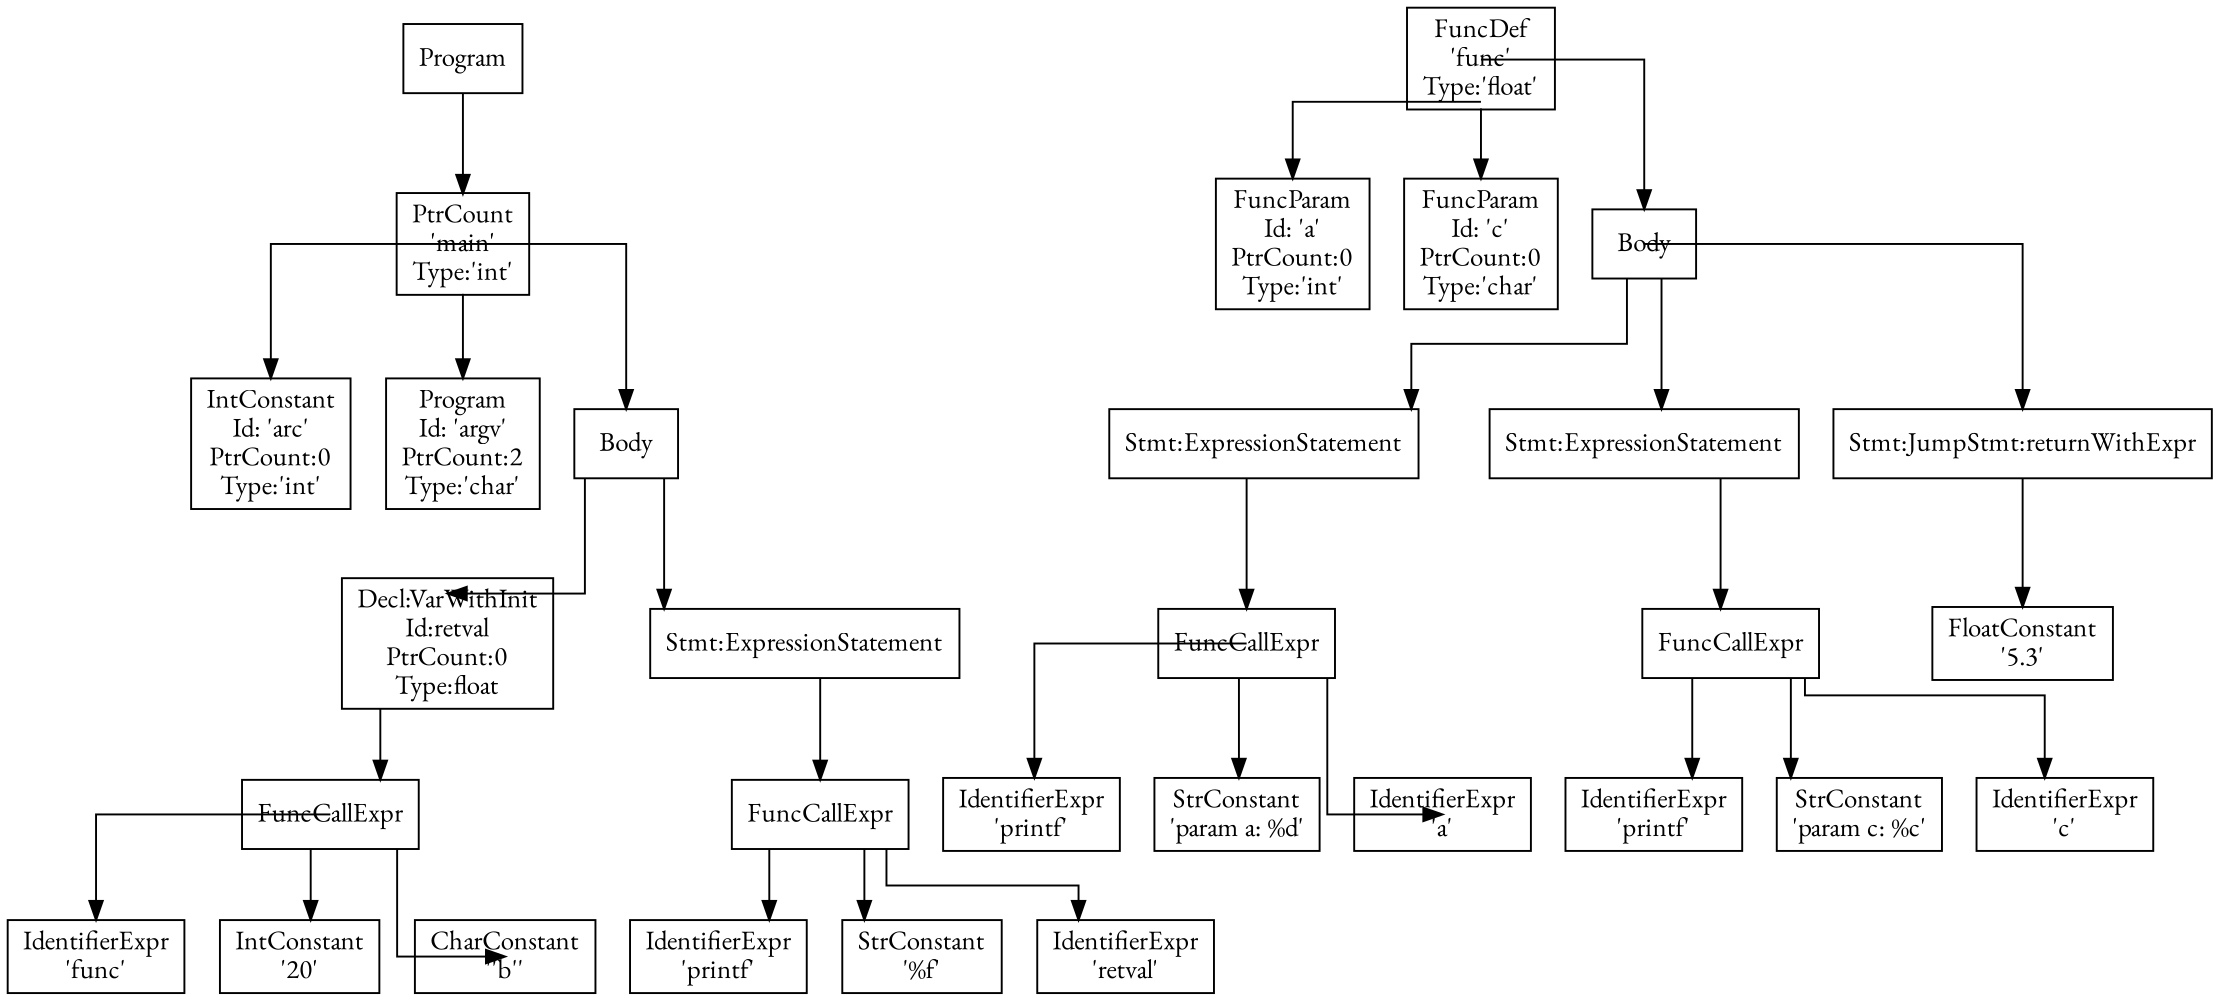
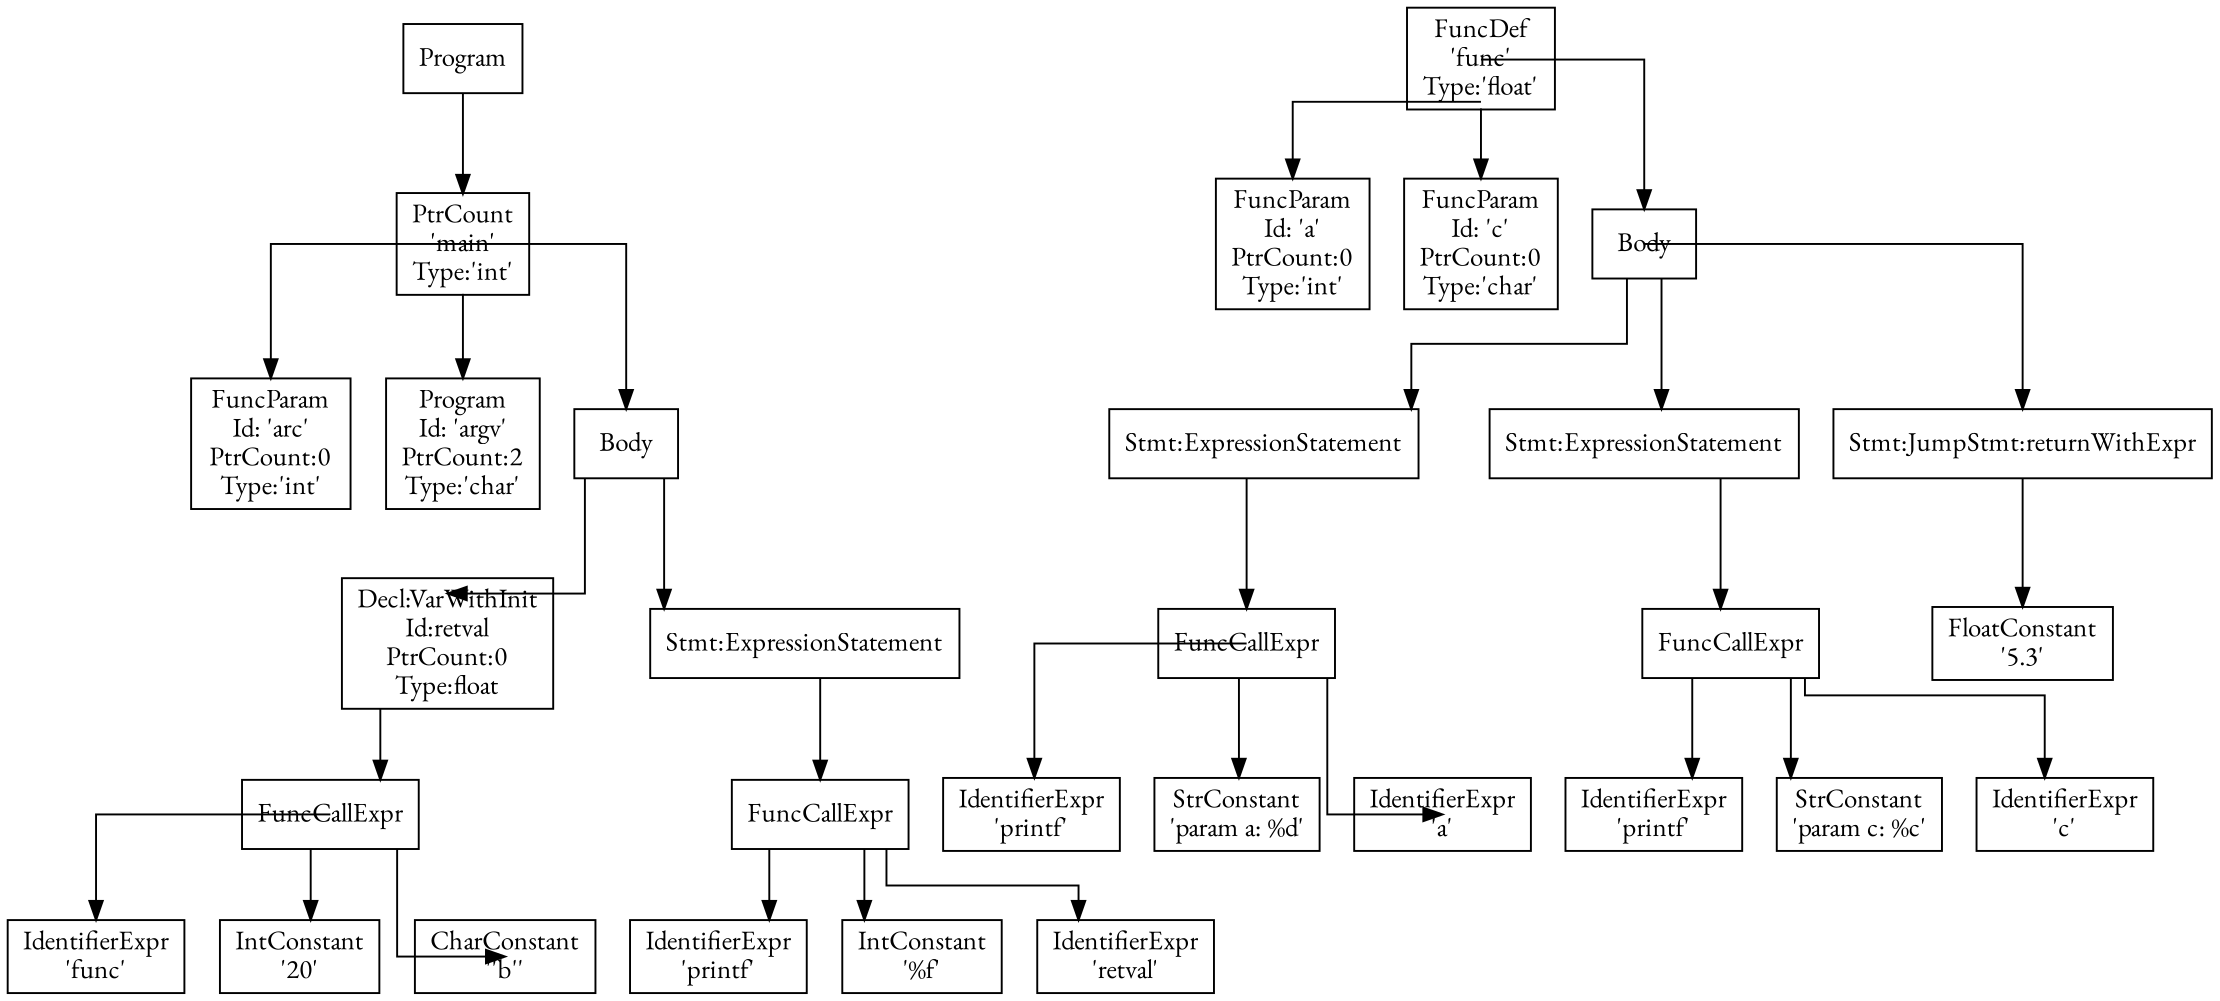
  digraph {
    fontname="EB Garamond"
    splines=ortho
    node [fontname="EB Garamond" shape=box]
    edge [fontname="EB Garamond" headport=n tailport=s]
    n1 [label=Program]
    n2 [label="PtrCount\n'main'\nType:'int'"]
    n3 [label="FuncDef\n'func'\nType:'float'"]
    n4 [label="FuncParam\nId: 'a'\nPtrCount:0\nType:'int'"]
    n5 [label="FuncParam\nId: 'c'\nPtrCount:0\nType:'char'"]
    n6 [label=Body]
-   n7 [label="IntConstant\nId: 'arc'\nPtrCount:0\nType:'int'"]
+   n7 [label="FuncParam\nId: 'arc'\nPtrCount:0\nType:'int'"]
    n8 [label="Program\nId: 'argv'\nPtrCount:2\nType:'char'"]
    n9 [label=Body]
    n10 [label="Stmt:ExpressionStatement"]
    n11 [label="Stmt:ExpressionStatement"]
    n12 [label="Stmt:JumpStmt:returnWithExpr"]
    n13 [label=FuncCallExpr]
    n14 [label=FuncCallExpr]
    n15 [label="FloatConstant\n'5.3'"]
    n16 [label="IdentifierExpr\n'printf'"]
    n17 [label="StrConstant\n'param a: %d'"]
    n18 [label="IdentifierExpr\n'a'"]
    n19 [label="IdentifierExpr\n'printf'"]
    n20 [label="StrConstant\n'param c: %c'"]
    n21 [label="IdentifierExpr\n'c'"]
    n22 [label="Decl:VarWithInit\nId:retval\nPtrCount:0\nType:float"]
    n23 [label="Stmt:ExpressionStatement"]
    n24 [label=FuncCallExpr]
    n25 [label=FuncCallExpr]
    n26 [label="IdentifierExpr\n'func'"]
    n27 [label="IntConstant\n'20'"]
    n28 [label="CharConstant\n''b''"]
    n29 [label="IdentifierExpr\n'printf'"]
-   n30 [label="StrConstant\n'%f'"]
+   n30 [label="IntConstant\n'%f'"]
    n31 [label="IdentifierExpr\n'retval'"]
    n1 -> n2
    n2 -> n7
    n2 -> n8
    n2 -> n9
    n3 -> n4
    n3 -> n5
    n3 -> n6
    n6 -> n10
    n6 -> n11
    n6 -> n12
    n9 -> n22
    n9 -> n23
    n10 -> n13
    n11 -> n14
    n12 -> n15
    n13 -> n16
    n13 -> n17
    n13 -> n18
    n14 -> n19
    n14 -> n20
    n14 -> n21
    n22 -> n24
    n23 -> n25
    n24 -> n26
    n24 -> n27
    n24 -> n28
    n25 -> n29
    n25 -> n30
    n25 -> n31
  }
